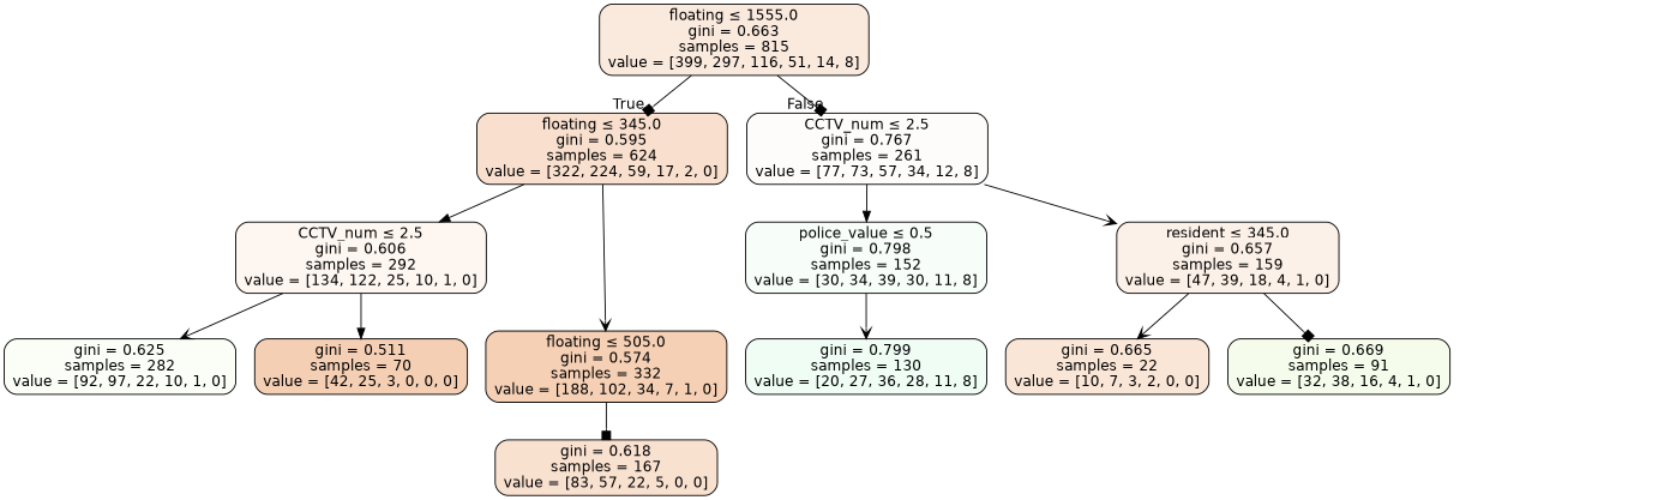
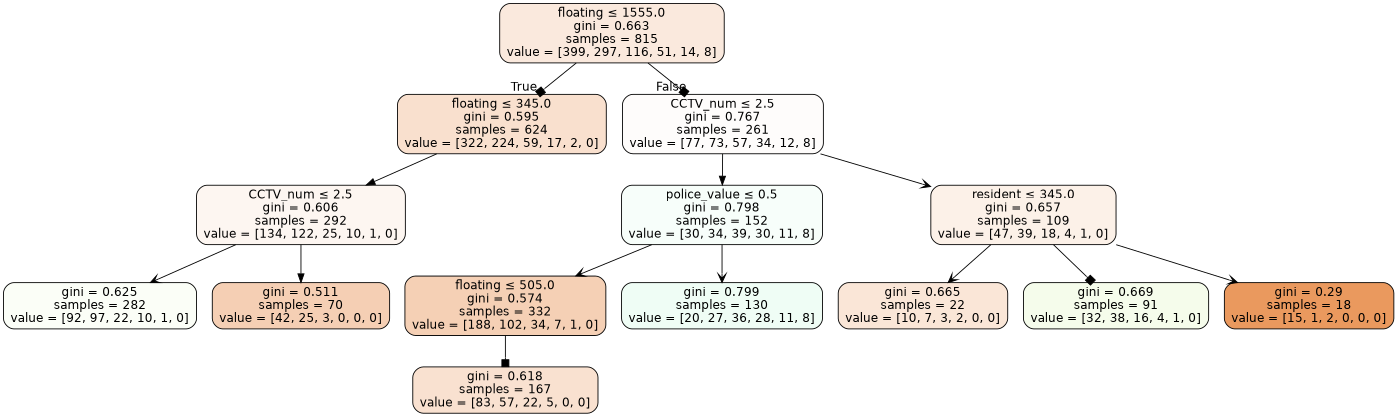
  digraph {
    node [color=black fontname=helvetica shape=box style="filled, rounded"]
    edge [arrowhead=vee fontname=helvetica]
    n1 [fillcolor="#fae9dd" label=<floating &le; 1555.0<br/>gini = 0.663<br/>samples = 815<br/>value = [399, 297, 116, 51, 14, 8]>]
    n2 [fillcolor="#f9e0ce" label=<floating &le; 345.0<br/>gini = 0.595<br/>samples = 624<br/>value = [322, 224, 59, 17, 2, 0]>]
    n3 [fillcolor="#fefcfb" label=<CCTV_num &le; 2.5<br/>gini = 0.767<br/>samples = 261<br/>value = [77, 73, 57, 34, 12, 8]>]
    n4 [fillcolor="#fdf6f1" label=<CCTV_num &le; 2.5<br/>gini = 0.606<br/>samples = 292<br/>value = [134, 122, 25, 10, 1, 0]>]
    n5 [fillcolor="#f5d0b5" label=<floating &le; 505.0<br/>gini = 0.574<br/>samples = 332<br/>value = [188, 102, 34, 7, 1, 0]>]
    n6 [fillcolor="#f7fefa" label=<police_value &le; 0.5<br/>gini = 0.798<br/>samples = 152<br/>value = [30, 34, 39, 30, 11, 8]>]
-   n7 [fillcolor="#fcf1e8" label=<resident &le; 345.0<br/>gini = 0.657<br/>samples = 159<br/>value = [47, 39, 18, 4, 1, 0]>]
+   n7 [fillcolor="#fcf1e8" label=<resident &le; 345.0<br/>gini = 0.657<br/>samples = 109<br/>value = [47, 39, 18, 4, 1, 0]>]
    n8 [fillcolor="#fbfef7" label=<gini = 0.625<br/>samples = 282<br/>value = [92, 97, 22, 10, 1, 0]>]
    n9 [fillcolor="#f5cfb4" label=<gini = 0.511<br/>samples = 70<br/>value = [42, 25, 3, 0, 0, 0]>]
    n10 [fillcolor="#f9e1d0" label=<gini = 0.618<br/>samples = 167<br/>value = [83, 57, 22, 5, 0, 0]>]
    n11 [fillcolor="#effdf5" label=<gini = 0.799<br/>samples = 130<br/>value = [20, 27, 36, 28, 11, 8]>]
    n12 [fillcolor="#fae6d7" label=<gini = 0.665<br/>samples = 22<br/>value = [10, 7, 3, 2, 0, 0]>]
    n13 [fillcolor="#f5fceb" label=<gini = 0.669<br/>samples = 91<br/>value = [32, 38, 16, 4, 1, 0]>]
+   n14 [fillcolor="#ea995e" label=<gini = 0.29<br/>samples = 18<br/>value = [15, 1, 2, 0, 0, 0]>]
    n1 -> n2 [arrowhead=box headlabel=True labelangle=45 labeldistance=2.5]
    n1 -> n3 [arrowhead=box headlabel=False labelangle=-45 labeldistance=2.5]
    n2 -> n4 [arrowhead=normal]
-   n2 -> n5
+   n6 -> n5
    n3 -> n6 [arrowhead=normal]
    n3 -> n7
    n4 -> n8
    n4 -> n9 [arrowhead=normal]
    n5 -> n10 [arrowhead=box]
    n6 -> n11
    n7 -> n12
    n7 -> n13 [arrowhead=box]
+   n7 -> n14
  }
